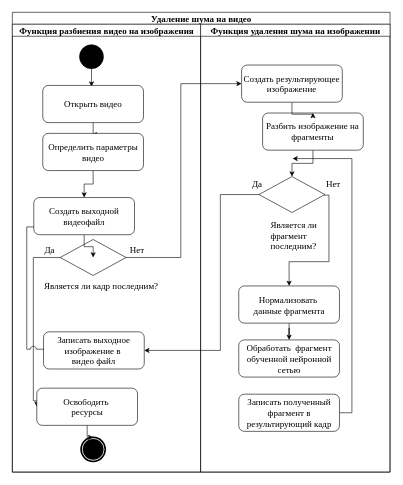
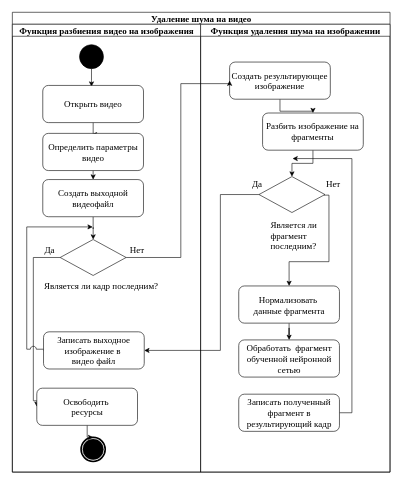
  <mxCell id="0" />
  <mxCell id="1" parent="0" />
  <mxCell id="2" value="Удаление шума на видео" style="swimlane;childLayout=stackLayout;startSize=20;rounded=0;shadow=0;comic=0;labelBackgroundColor=none;strokeWidth=1;fontFamily=Times New Roman;fontSize=15;align=center;fontColor=default;html=1;" parent="1" vertex="1"><mxGeometry x="20" y="20" width="630" height="767" as="geometry" /></mxCell>
  <mxCell id="3" value="Функция разбиения видео на изображения" style="swimlane;startSize=20;fontFamily=Times New Roman;fontSize=15;fontColor=default;html=1;" parent="2" vertex="1"><mxGeometry y="20" width="314" height="747" as="geometry" /></mxCell>
  <mxCell id="4" value="" style="edgeStyle=orthogonalEdgeStyle;rounded=0;orthogonalLoop=1;jettySize=auto;fontSize=15;fontFamily=Times New Roman;fontColor=default;html=1;" edge="1" parent="3" source="5"><mxGeometry relative="1" as="geometry"><mxPoint x="132" y="104" as="targetPoint" /></mxGeometry></mxCell>
  <mxCell id="5" value="" style="ellipse;whiteSpace=wrap;rounded=0;shadow=0;comic=0;labelBackgroundColor=none;strokeWidth=1;fillColor=#000000;fontFamily=Times New Roman;fontSize=15;align=center;fontColor=default;html=1;" parent="3" vertex="1"><mxGeometry x="112" y="34" width="40" height="40" as="geometry" /></mxCell>
  <mxCell id="6" value="" style="shape=mxgraph.bpmn.shape;verticalLabelPosition=bottom;labelBackgroundColor=#ffffff;verticalAlign=top;perimeter=ellipsePerimeter;outline=end;symbol=terminate;rounded=0;shadow=0;comic=0;strokeWidth=1;fontFamily=Times New Roman;fontSize=15;align=center;fontColor=default;html=1;" parent="3" vertex="1"><mxGeometry x="114.75" y="689" width="40" height="40" as="geometry" /></mxCell>
  <mxCell id="7" value="" style="edgeStyle=orthogonalEdgeStyle;rounded=0;orthogonalLoop=1;jettySize=auto;fontSize=15;fontFamily=Times New Roman;fontColor=default;html=1;" edge="1" parent="3" source="8"><mxGeometry relative="1" as="geometry"><mxPoint x="132" y="184" as="targetPoint" /></mxGeometry></mxCell>
  <mxCell id="8" value="Открыть видео" style="rounded=1;whiteSpace=wrap;fontSize=15;fontFamily=Times New Roman;fontColor=default;html=1;" vertex="1" parent="3"><mxGeometry x="50.75" y="102" width="168" height="62" as="geometry" /></mxCell>
  <mxCell id="9" value="" style="edgeStyle=orthogonalEdgeStyle;rounded=0;orthogonalLoop=1;jettySize=auto;exitX=0.5;exitY=1;exitDx=0;exitDy=0;entryX=0.5;entryY=0;entryDx=0;entryDy=0;fontSize=15;fontFamily=Times New Roman;fontColor=default;html=1;" edge="1" parent="3" source="10" target="21"><mxGeometry relative="1" as="geometry" /></mxCell>
  <mxCell id="10" value="Определить параметры видео" style="rounded=1;whiteSpace=wrap;fontSize=15;fontFamily=Times New Roman;fontColor=default;html=1;" vertex="1" parent="3"><mxGeometry x="50.75" y="182" width="168" height="62" as="geometry" /></mxCell>
  <mxCell id="11" value="" style="edgeStyle=orthogonalEdgeStyle;rounded=0;orthogonalLoop=1;jettySize=auto;exitX=0;exitY=0.5;exitDx=0;exitDy=0;entryX=0;entryY=0.5;entryDx=0;entryDy=0;fontSize=15;fontFamily=Times New Roman;fontColor=default;html=1;" edge="1" parent="3" source="12" target="15"><mxGeometry relative="1" as="geometry"><mxPoint x="44.72" y="630" as="targetPoint" /><mxPoint x="73.72" y="391" as="sourcePoint" /><Array as="points"><mxPoint x="35" y="389" /><mxPoint x="35" y="628" /></Array></mxGeometry></mxCell>
  <mxCell id="12" value="" style="rhombus;whiteSpace=wrap;fontSize=15;fontFamily=Times New Roman;fontColor=default;html=1;" vertex="1" parent="3"><mxGeometry x="79.75" y="359" width="110" height="60" as="geometry" /></mxCell>
  <mxCell id="13" value="Является ли кадр последним?" style="text;align=center;verticalAlign=middle;resizable=0;points=[];autosize=1;strokeColor=none;fillColor=none;fontSize=15;fontFamily=Times New Roman;fontColor=default;html=1;" vertex="1" parent="3"><mxGeometry x="44" y="421" width="208" height="30" as="geometry" /></mxCell>
  <mxCell id="14" value="" style="edgeStyle=orthogonalEdgeStyle;rounded=0;orthogonalLoop=1;jettySize=auto;fontSize=15;fontFamily=Times New Roman;fontColor=default;html=1;" edge="1" parent="3" source="15" target="6"><mxGeometry relative="1" as="geometry" /></mxCell>
  <mxCell id="15" value="Освободить&amp;nbsp;&lt;br&gt;ресурсы" style="rounded=1;whiteSpace=wrap;fontSize=15;fontFamily=Times New Roman;fontColor=default;html=1;" vertex="1" parent="3"><mxGeometry x="40.75" y="607" width="168" height="62" as="geometry" /></mxCell>
  <mxCell id="16" value="Нет" style="text;align=center;verticalAlign=middle;resizable=0;points=[];autosize=1;strokeColor=none;fillColor=none;fontSize=15;fontFamily=Times New Roman;fontColor=default;html=1;" vertex="1" parent="3"><mxGeometry x="187" y="361" width="42" height="30" as="geometry" /></mxCell>
  <mxCell id="17" value="Да" style="text;align=center;verticalAlign=middle;resizable=0;points=[];autosize=1;strokeColor=none;fillColor=none;fontSize=15;fontFamily=Times New Roman;fontColor=default;html=1;" vertex="1" parent="3"><mxGeometry x="44.75" y="361" width="35" height="30" as="geometry" /></mxCell>
  <mxCell id="18" value="" style="edgeStyle=orthogonalEdgeStyle;rounded=0;orthogonalLoop=1;jettySize=auto;exitX=0;exitY=0.5;exitDx=0;exitDy=0;jumpStyle=arc;jumpSize=10;fontSize=15;fontFamily=Times New Roman;fontColor=default;html=1;" edge="1" parent="3" source="19"><mxGeometry relative="1" as="geometry"><mxPoint x="134" y="338" as="targetPoint" /><Array as="points"><mxPoint x="67" y="542" /><mxPoint x="24" y="542" /><mxPoint x="24" y="338" /></Array></mxGeometry></mxCell>
  <mxCell id="19" value="Записать выходное изображение в&amp;nbsp;&lt;br&gt;видео файл" style="rounded=1;whiteSpace=wrap;fontSize=15;fontFamily=Times New Roman;fontColor=default;html=1;" vertex="1" parent="3"><mxGeometry x="52" y="513" width="168" height="62" as="geometry" /></mxCell>
  <mxCell id="20" style="edgeStyle=orthogonalEdgeStyle;rounded=0;orthogonalLoop=1;jettySize=auto;html=1;exitX=0.5;exitY=1;exitDx=0;exitDy=0;" edge="1" parent="3" source="21" target="12"><mxGeometry relative="1" as="geometry" /></mxCell>
- <mxCell id="21" value="Создать выходной&lt;br&gt;видеофайл" style="rounded=1;whiteSpace=wrap;fontSize=15;fontFamily=Times New Roman;fontColor=default;html=1;" vertex="1" parent="3"><mxGeometry x="35.75" y="289" width="168" height="62" as="geometry" /></mxCell>
+ <mxCell id="21" value="Создать выходной&lt;br&gt;видеофайл" style="rounded=1;whiteSpace=wrap;fontSize=15;fontFamily=Times New Roman;fontColor=default;html=1;" vertex="1" parent="3"><mxGeometry x="50.75" y="259" width="168" height="62" as="geometry" /></mxCell>
  <mxCell id="22" value="Функция удаления шума на изображении" style="swimlane;startSize=20;fontFamily=Times New Roman;fontSize=15;fontColor=default;html=1;" parent="2" vertex="1"><mxGeometry x="314" y="20" width="316" height="747" as="geometry" /></mxCell>
  <mxCell id="23" value="" style="edgeStyle=orthogonalEdgeStyle;rounded=0;orthogonalLoop=1;jettySize=auto;fontSize=15;fontFamily=Times New Roman;fontColor=default;html=1;" edge="1" parent="22" source="24" target="27"><mxGeometry relative="1" as="geometry" /></mxCell>
  <mxCell id="24" value="Разбить изображение на фрагменты" style="rounded=1;whiteSpace=wrap;fontSize=15;fontFamily=Times New Roman;fontColor=default;html=1;" vertex="1" parent="22"><mxGeometry x="103.38" y="148" width="168" height="62" as="geometry" /></mxCell>
  <mxCell id="25" value="Обработать  фрагмент обученной нейронной сетью" style="rounded=1;whiteSpace=wrap;fontSize=15;fontFamily=Times New Roman;fontColor=default;html=1;" vertex="1" parent="22"><mxGeometry x="63.63" y="526.5" width="168" height="62" as="geometry" /></mxCell>
  <mxCell id="26" value="" style="edgeStyle=orthogonalEdgeStyle;rounded=0;orthogonalLoop=1;jettySize=auto;entryX=0.5;entryY=0;entryDx=0;entryDy=0;fontSize=15;fontFamily=Times New Roman;fontColor=default;html=1;" edge="1" parent="22" source="27" target="32"><mxGeometry relative="1" as="geometry"><mxPoint x="111.63" y="399" as="targetPoint" /><Array as="points"><mxPoint x="214.13" y="285" /><mxPoint x="214.13" y="396" /><mxPoint x="148.13" y="396" /></Array></mxGeometry></mxCell>
  <mxCell id="27" value="" style="rhombus;whiteSpace=wrap;fontSize=15;fontFamily=Times New Roman;fontColor=default;html=1;" vertex="1" parent="22"><mxGeometry x="97.38" y="254" width="110" height="60" as="geometry" /></mxCell>
  <mxCell id="28" value="Является ли&amp;nbsp;&lt;br&gt;фрагмент&amp;nbsp;&lt;br&gt;последним?" style="text;whiteSpace=wrap;fontSize=15;fontFamily=Times New Roman;fontColor=default;html=1;" vertex="1" parent="22"><mxGeometry x="115.38" y="319" width="95.88" height="64" as="geometry" /></mxCell>
  <mxCell id="29" value="Да" style="text;align=center;verticalAlign=middle;resizable=0;points=[];autosize=1;strokeColor=none;fillColor=none;fontSize=15;fontFamily=Times New Roman;fontColor=default;html=1;" vertex="1" parent="22"><mxGeometry x="76.38" y="251" width="35" height="30" as="geometry" /></mxCell>
  <mxCell id="30" value="Нет" style="text;align=center;verticalAlign=middle;resizable=0;points=[];autosize=1;strokeColor=none;fillColor=none;fontSize=15;fontFamily=Times New Roman;fontColor=default;html=1;" vertex="1" parent="22"><mxGeometry x="200.38" y="251" width="42" height="30" as="geometry" /></mxCell>
  <mxCell id="31" value="" style="edgeStyle=orthogonalEdgeStyle;rounded=0;orthogonalLoop=1;jettySize=auto;entryX=0.5;entryY=0;entryDx=0;entryDy=0;fontSize=15;fontFamily=Times New Roman;fontColor=default;html=1;" edge="1" parent="22" source="32" target="25"><mxGeometry relative="1" as="geometry" /></mxCell>
  <mxCell id="32" value="Нормализовать&amp;nbsp;&lt;br&gt;данные фрагмента" style="rounded=1;whiteSpace=wrap;fontSize=15;fontFamily=Times New Roman;fontColor=default;html=1;" vertex="1" parent="22"><mxGeometry x="63.63" y="436.5" width="168" height="62" as="geometry" /></mxCell>
  <mxCell id="33" value="" style="edgeStyle=orthogonalEdgeStyle;rounded=0;orthogonalLoop=1;jettySize=auto;entryX=0.5;entryY=0;entryDx=0;entryDy=0;fontSize=15;fontFamily=Times New Roman;fontColor=default;html=1;" edge="1" parent="22" source="34" target="24"><mxGeometry relative="1" as="geometry" /></mxCell>
- <mxCell id="34" value="Создать результирующее изображение" style="rounded=1;whiteSpace=wrap;fontSize=15;fontFamily=Times New Roman;fontColor=default;html=1;" vertex="1" parent="22"><mxGeometry x="68.38" y="68" width="168" height="62" as="geometry" /></mxCell>
+ <mxCell id="34" value="Создать результирующее изображение" style="rounded=1;whiteSpace=wrap;fontSize=15;fontFamily=Times New Roman;fontColor=default;html=1;" vertex="1" parent="22"><mxGeometry x="48.38" y="63" width="168" height="62" as="geometry" /></mxCell>
  <mxCell id="35" value="" style="edgeStyle=orthogonalEdgeStyle;rounded=0;orthogonalLoop=1;jettySize=auto;exitX=1;exitY=0.5;exitDx=0;exitDy=0;fontSize=15;fontFamily=Times New Roman;fontColor=default;html=1;" edge="1" parent="22" source="36"><mxGeometry relative="1" as="geometry"><mxPoint x="153.38" y="224" as="targetPoint" /><Array as="points"><mxPoint x="252.38" y="648" /><mxPoint x="252.38" y="224" /></Array></mxGeometry></mxCell>
  <mxCell id="36" value="Записать полученный фрагмент в результирующий кадр" style="rounded=1;whiteSpace=wrap;fontSize=15;fontFamily=Times New Roman;fontColor=default;html=1;" vertex="1" parent="22"><mxGeometry x="63.63" y="617" width="168" height="62" as="geometry" /></mxCell>
  <mxCell id="37" value="" style="edgeStyle=orthogonalEdgeStyle;rounded=0;orthogonalLoop=1;jettySize=auto;exitX=1;exitY=0.5;exitDx=0;exitDy=0;entryX=0;entryY=0.5;entryDx=0;entryDy=0;fontSize=15;fontFamily=Times New Roman;fontColor=default;html=1;" edge="1" parent="2" source="12" target="34"><mxGeometry relative="1" as="geometry"><Array as="points"><mxPoint x="281" y="409" /><mxPoint x="281" y="119" /></Array></mxGeometry></mxCell>
  <mxCell id="38" value="" style="edgeStyle=orthogonalEdgeStyle;rounded=0;orthogonalLoop=1;jettySize=auto;exitX=0;exitY=0.5;exitDx=0;exitDy=0;jumpStyle=arc;jumpSize=9;entryX=1;entryY=0.5;entryDx=0;entryDy=0;fontSize=15;fontFamily=Times New Roman;fontColor=default;html=1;" edge="1" parent="2" source="27" target="19"><mxGeometry relative="1" as="geometry"><mxPoint x="112" y="273" as="targetPoint" /><Array as="points"><mxPoint x="347" y="304" /><mxPoint x="347" y="564" /></Array></mxGeometry></mxCell>
